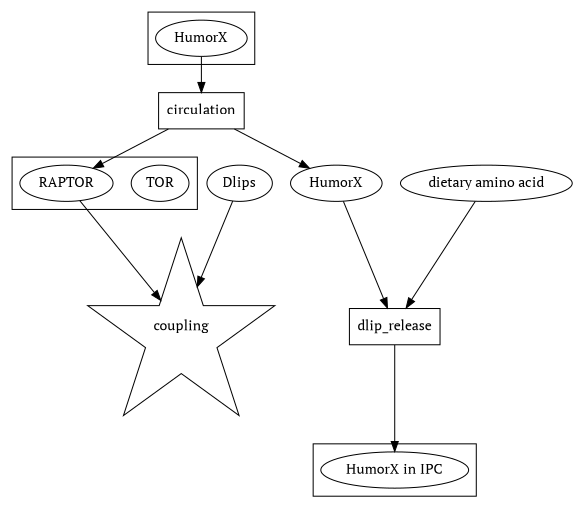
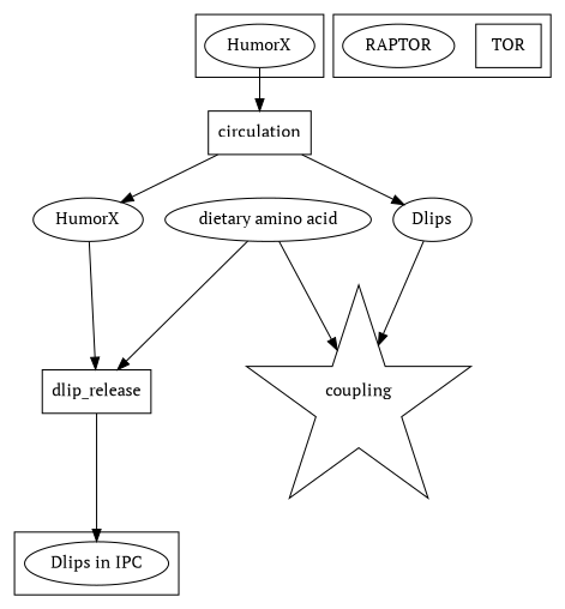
  digraph {
    concentrate=true
    fontname="PT Serif"
    node [fontname="PT Serif"]
    edge [fontname="PT Serif"]
    n1 [label=HumorX]
-   n2 [label=TOR]
+   n2 [label=TOR shape=box]
    n3 [label=RAPTOR]
-   n4 [label="HumorX in IPC"]
+   n4 [label="Dlips in IPC"]
    circulation [shape=rect]
    n6 [label=HumorX]
    n7 [label=Dlips]
    n8 [label="dietary amino acid"]
    coupling [shape=star]
    dlip_release [shape=rect]
    subgraph cluster_1 {
      n1
    }
    subgraph cluster_2 {
      n2
      n3
    }
    subgraph cluster_3 {
      n4
    }
    n1 -> circulation
    circulation -> n6
-   circulation -> n3
+   circulation -> n7
    n6 -> dlip_release
    n7 -> coupling
-   n3 -> coupling
+   n8 -> coupling
    n8 -> dlip_release
    dlip_release -> n4
  }
